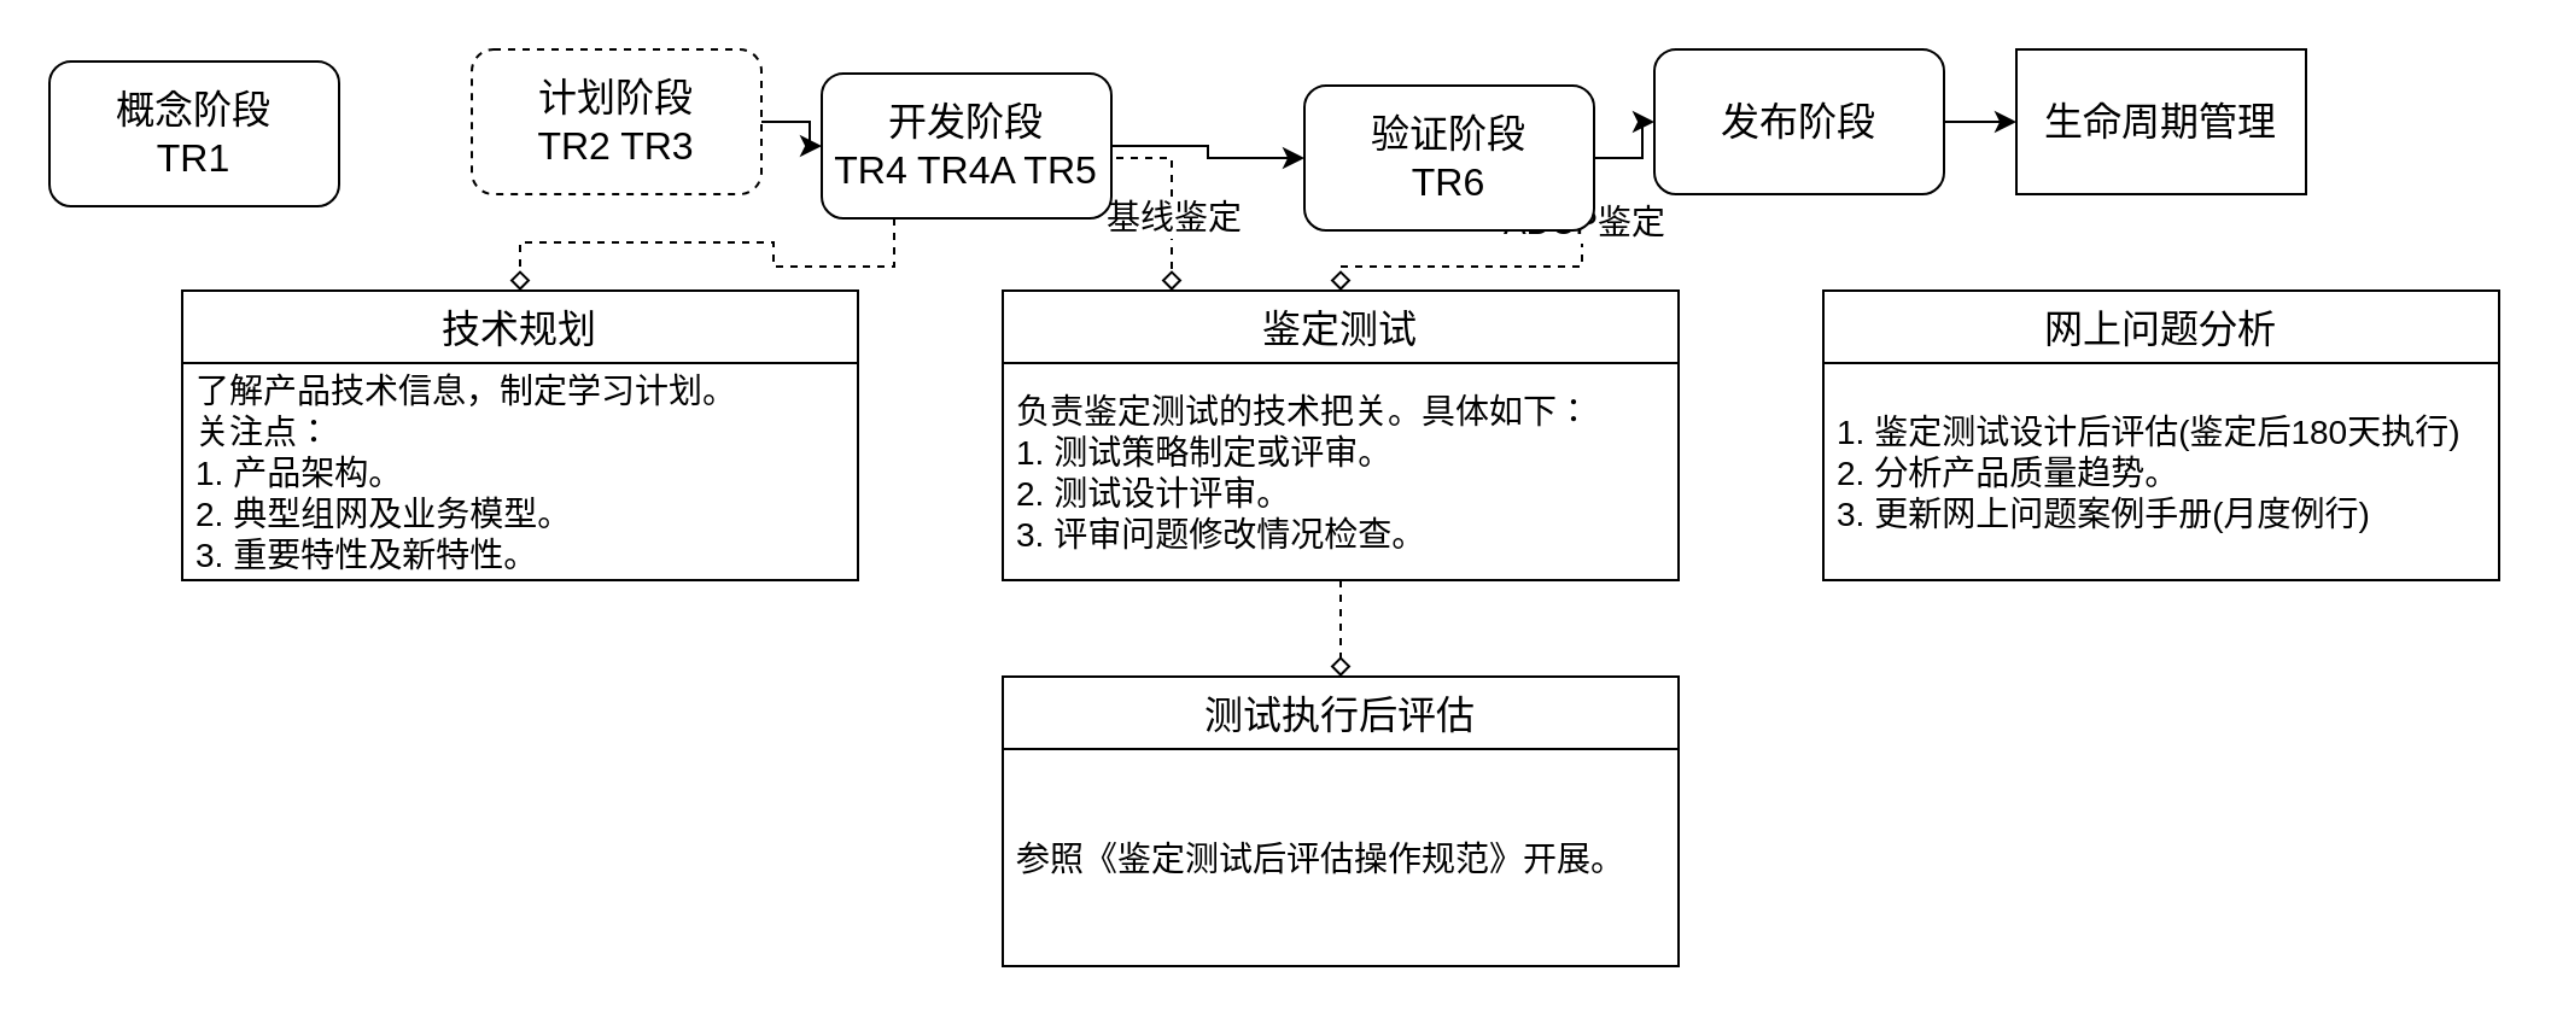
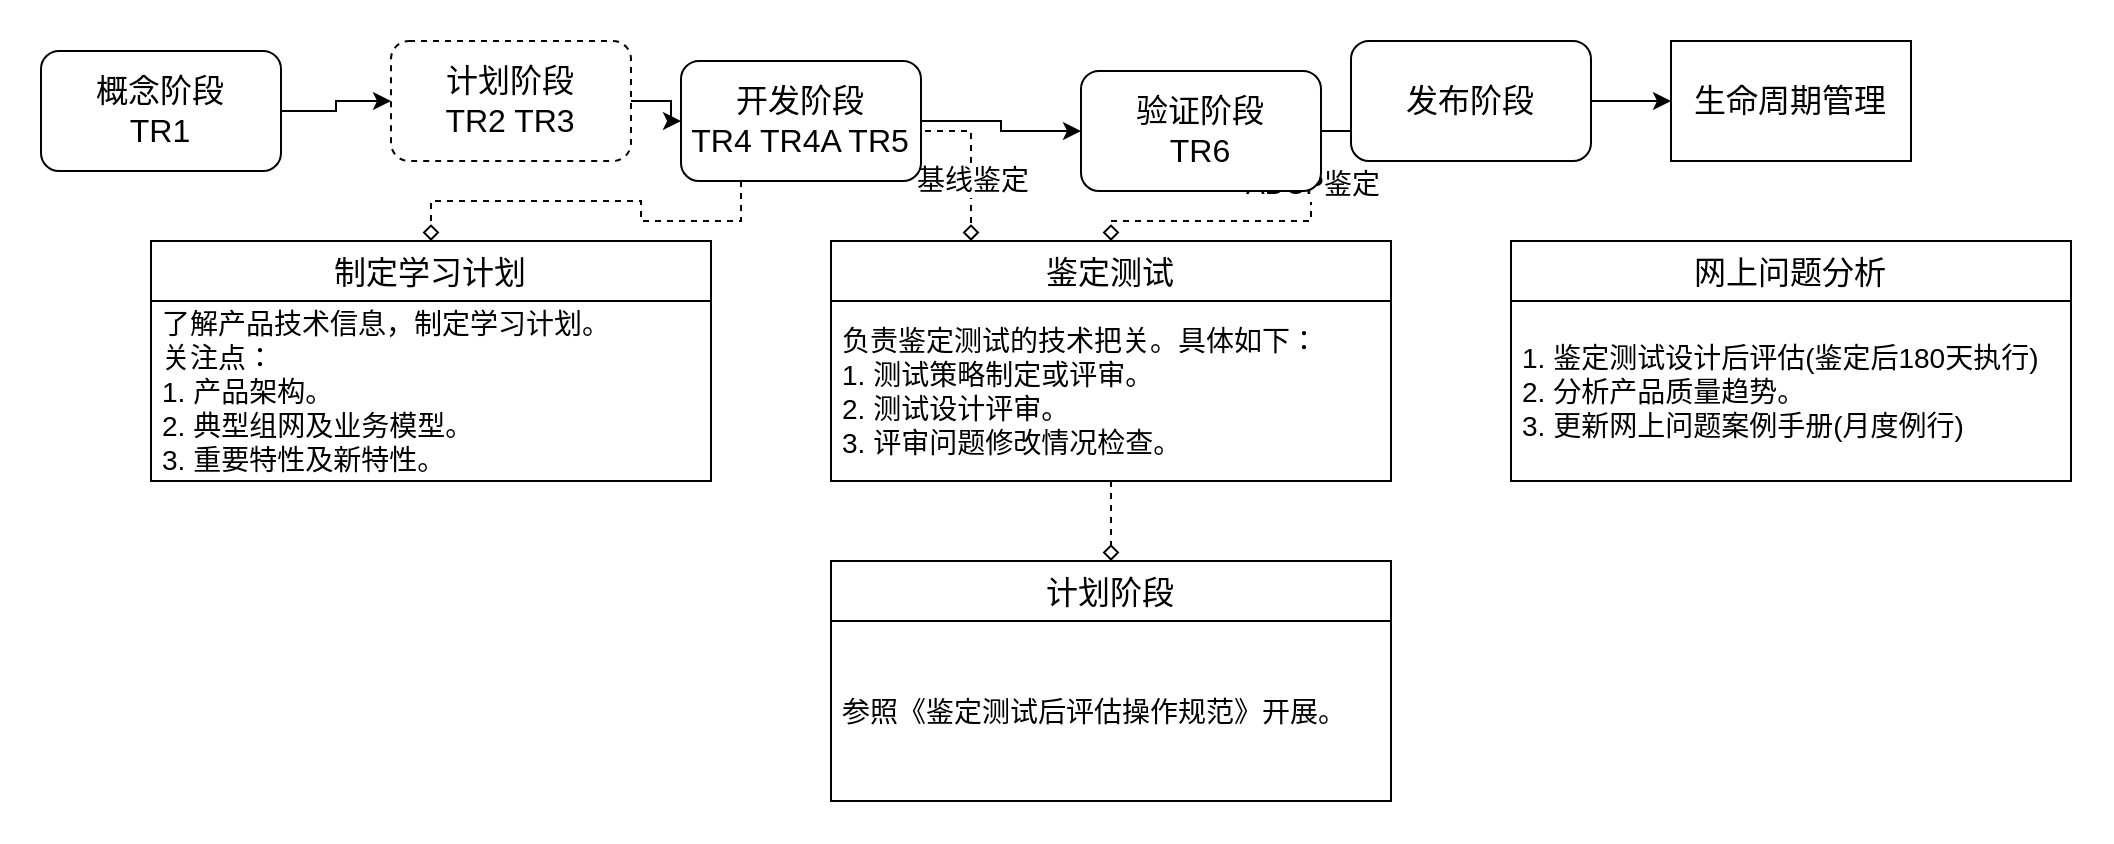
  <mxCell id="0" />
  <mxCell id="1" parent="0" />
+ <mxCell id="2" value="" style="edgeStyle=orthogonalEdgeStyle;rounded=0;orthogonalLoop=1;jettySize=auto;html=1;fontSize=16;" edge="1" parent="1" source="3" target="5"><mxGeometry relative="1" as="geometry" /></mxCell>
  <mxCell id="3" value="概念阶段&lt;br&gt;TR1" style="rounded=1;whiteSpace=wrap;html=1;fontSize=16;" vertex="1" parent="1"><mxGeometry x="20" y="25" width="120" height="60" as="geometry" /></mxCell>
  <mxCell id="4" value="" style="edgeStyle=orthogonalEdgeStyle;rounded=0;orthogonalLoop=1;jettySize=auto;html=1;fontSize=16;" edge="1" parent="1" source="5" target="10"><mxGeometry relative="1" as="geometry" /></mxCell>
  <mxCell id="5" value="计划阶段&lt;br&gt;TR2 TR3" style="whiteSpace=wrap;html=1;rounded=1;fontSize=16;dashed=1;" vertex="1" parent="1"><mxGeometry x="195" y="20" width="120" height="60" as="geometry" /></mxCell>
  <mxCell id="6" value="" style="edgeStyle=orthogonalEdgeStyle;rounded=0;orthogonalLoop=1;jettySize=auto;html=1;fontSize=16;" edge="1" parent="1" source="10" target="14"><mxGeometry relative="1" as="geometry" /></mxCell>
  <mxCell id="7" style="edgeStyle=orthogonalEdgeStyle;rounded=0;orthogonalLoop=1;jettySize=auto;html=1;exitX=0.25;exitY=1;exitDx=0;exitDy=0;entryX=0.5;entryY=0;entryDx=0;entryDy=0;fontSize=11;dashed=1;endArrow=diamond;endFill=0;" edge="1" parent="1" source="10" target="18"><mxGeometry relative="1" as="geometry" /></mxCell>
  <mxCell id="8" style="edgeStyle=orthogonalEdgeStyle;rounded=0;orthogonalLoop=1;jettySize=auto;html=1;exitX=1;exitY=0.75;exitDx=0;exitDy=0;entryX=0.25;entryY=0;entryDx=0;entryDy=0;dashed=1;fontSize=14;endArrow=diamond;endFill=0;" edge="1" parent="1" source="10" target="21"><mxGeometry relative="1" as="geometry"><Array as="points"><mxPoint x="485" y="65" /></Array></mxGeometry></mxCell>
  <mxCell id="9" value="基线鉴定" style="edgeLabel;html=1;align=center;verticalAlign=middle;resizable=0;points=[];fontSize=14;" vertex="1" connectable="0" parent="8"><mxGeometry x="0.573" relative="1" as="geometry"><mxPoint y="-12" as="offset" /></mxGeometry></mxCell>
  <mxCell id="10" value="开发阶段&lt;br&gt;TR4 TR4A TR5" style="whiteSpace=wrap;html=1;rounded=1;fontSize=16;" vertex="1" parent="1"><mxGeometry x="340" y="30" width="120" height="60" as="geometry" /></mxCell>
  <mxCell id="11" value="" style="edgeStyle=orthogonalEdgeStyle;rounded=0;orthogonalLoop=1;jettySize=auto;html=1;fontSize=16;" edge="1" parent="1" source="14" target="16"><mxGeometry relative="1" as="geometry" /></mxCell>
  <mxCell id="12" style="edgeStyle=orthogonalEdgeStyle;rounded=0;orthogonalLoop=1;jettySize=auto;html=1;exitX=1;exitY=0.75;exitDx=0;exitDy=0;entryX=0.5;entryY=0;entryDx=0;entryDy=0;dashed=1;fontSize=11;endArrow=diamond;endFill=0;" edge="1" parent="1" source="14" target="21"><mxGeometry relative="1" as="geometry"><Array as="points"><mxPoint x="655" y="65" /><mxPoint x="655" y="110" /><mxPoint x="555" y="110" /></Array></mxGeometry></mxCell>
  <mxCell id="13" value="ADCP鉴定" style="edgeLabel;html=1;align=center;verticalAlign=middle;resizable=0;points=[];fontSize=14;" vertex="1" connectable="0" parent="12"><mxGeometry x="-0.449" relative="1" as="geometry"><mxPoint y="-2" as="offset" /></mxGeometry></mxCell>
  <mxCell id="14" value="验证阶段&lt;br&gt;TR6" style="whiteSpace=wrap;html=1;rounded=1;fontSize=16;" vertex="1" parent="1"><mxGeometry x="540" y="35" width="120" height="60" as="geometry" /></mxCell>
  <mxCell id="15" value="" style="edgeStyle=orthogonalEdgeStyle;rounded=0;orthogonalLoop=1;jettySize=auto;html=1;fontSize=16;" edge="1" parent="1" source="16" target="17"><mxGeometry relative="1" as="geometry" /></mxCell>
- <mxCell id="16" value="发布阶段" style="whiteSpace=wrap;html=1;rounded=1;fontSize=16;" vertex="1" parent="1"><mxGeometry x="685" y="20" width="120" height="60" as="geometry" /></mxCell>
+ <mxCell id="16" value="发布阶段" style="whiteSpace=wrap;html=1;rounded=1;fontSize=16;" vertex="1" parent="1"><mxGeometry x="675" y="20" width="120" height="60" as="geometry" /></mxCell>
  <mxCell id="17" value="生命周期管理" style="whiteSpace=wrap;html=1;fontSize=16;rounded=0;" vertex="1" parent="1"><mxGeometry x="835" y="20" width="120" height="60" as="geometry" /></mxCell>
- <mxCell id="18" value="技术规划" style="swimlane;fontStyle=0;childLayout=stackLayout;horizontal=1;startSize=30;horizontalStack=0;resizeParent=1;resizeParentMax=0;resizeLast=0;collapsible=1;marginBottom=0;labelBorderColor=none;fontSize=16;strokeColor=default;" vertex="1" parent="1"><mxGeometry x="75" y="120" width="280" height="120" as="geometry" /></mxCell>
+ <mxCell id="18" value="制定学习计划" style="swimlane;fontStyle=0;childLayout=stackLayout;horizontal=1;startSize=30;horizontalStack=0;resizeParent=1;resizeParentMax=0;resizeLast=0;collapsible=1;marginBottom=0;labelBorderColor=none;fontSize=16;strokeColor=default;" vertex="1" parent="1"><mxGeometry x="75" y="120" width="280" height="120" as="geometry" /></mxCell>
  <mxCell id="19" value="了解产品技术信息，制定学习计划。&#10;关注点：&#10;1. 产品架构。&#10;2. 典型组网及业务模型。&#10;3. 重要特性及新特性。" style="text;strokeColor=none;fillColor=none;align=left;verticalAlign=middle;spacingLeft=4;spacingRight=4;overflow=hidden;points=[[0,0.5],[1,0.5]];portConstraint=eastwest;rotatable=0;labelBorderColor=none;fontSize=14;" vertex="1" parent="18"><mxGeometry y="30" width="280" height="90" as="geometry" /></mxCell>
  <mxCell id="20" value="" style="edgeStyle=orthogonalEdgeStyle;rounded=0;orthogonalLoop=1;jettySize=auto;html=1;dashed=1;fontSize=14;endArrow=diamond;endFill=0;" edge="1" parent="1" source="21" target="25"><mxGeometry relative="1" as="geometry" /></mxCell>
  <mxCell id="21" value="鉴定测试" style="swimlane;fontStyle=0;childLayout=stackLayout;horizontal=1;startSize=30;horizontalStack=0;resizeParent=1;resizeParentMax=0;resizeLast=0;collapsible=1;marginBottom=0;labelBorderColor=none;fontSize=16;strokeColor=default;" vertex="1" parent="1"><mxGeometry x="415" y="120" width="280" height="120" as="geometry" /></mxCell>
  <mxCell id="22" value="负责鉴定测试的技术把关。具体如下：&#10;1. 测试策略制定或评审。&#10;2. 测试设计评审。&#10;3. 评审问题修改情况检查。" style="text;strokeColor=none;fillColor=none;align=left;verticalAlign=middle;spacingLeft=4;spacingRight=4;overflow=hidden;points=[[0,0.5],[1,0.5]];portConstraint=eastwest;rotatable=0;labelBorderColor=none;fontSize=14;" vertex="1" parent="21"><mxGeometry y="30" width="280" height="90" as="geometry" /></mxCell>
  <mxCell id="23" value="网上问题分析" style="swimlane;fontStyle=0;childLayout=stackLayout;horizontal=1;startSize=30;horizontalStack=0;resizeParent=1;resizeParentMax=0;resizeLast=0;collapsible=1;marginBottom=0;labelBorderColor=none;fontSize=16;strokeColor=default;" vertex="1" parent="1"><mxGeometry x="755" y="120" width="280" height="120" as="geometry" /></mxCell>
  <mxCell id="24" value="1. 鉴定测试设计后评估(鉴定后180天执行)&#10;2. 分析产品质量趋势。&#10;3. 更新网上问题案例手册(月度例行)" style="text;strokeColor=none;fillColor=none;align=left;verticalAlign=middle;spacingLeft=4;spacingRight=4;overflow=hidden;points=[[0,0.5],[1,0.5]];portConstraint=eastwest;rotatable=0;labelBorderColor=none;fontSize=14;" vertex="1" parent="23"><mxGeometry y="30" width="280" height="90" as="geometry" /></mxCell>
- <mxCell id="25" value="测试执行后评估" style="swimlane;fontStyle=0;childLayout=stackLayout;horizontal=1;startSize=30;horizontalStack=0;resizeParent=1;resizeParentMax=0;resizeLast=0;collapsible=1;marginBottom=0;labelBorderColor=none;fontSize=16;strokeColor=default;" vertex="1" parent="1"><mxGeometry x="415" y="280" width="280" height="120" as="geometry" /></mxCell>
+ <mxCell id="25" value="计划阶段" style="swimlane;fontStyle=0;childLayout=stackLayout;horizontal=1;startSize=30;horizontalStack=0;resizeParent=1;resizeParentMax=0;resizeLast=0;collapsible=1;marginBottom=0;labelBorderColor=none;fontSize=16;strokeColor=default;" vertex="1" parent="1"><mxGeometry x="415" y="280" width="280" height="120" as="geometry" /></mxCell>
  <mxCell id="26" value="参照《鉴定测试后评估操作规范》开展。" style="text;strokeColor=none;fillColor=none;align=left;verticalAlign=middle;spacingLeft=4;spacingRight=4;overflow=hidden;points=[[0,0.5],[1,0.5]];portConstraint=eastwest;rotatable=0;labelBorderColor=none;fontSize=14;" vertex="1" parent="25"><mxGeometry y="30" width="280" height="90" as="geometry" /></mxCell>
